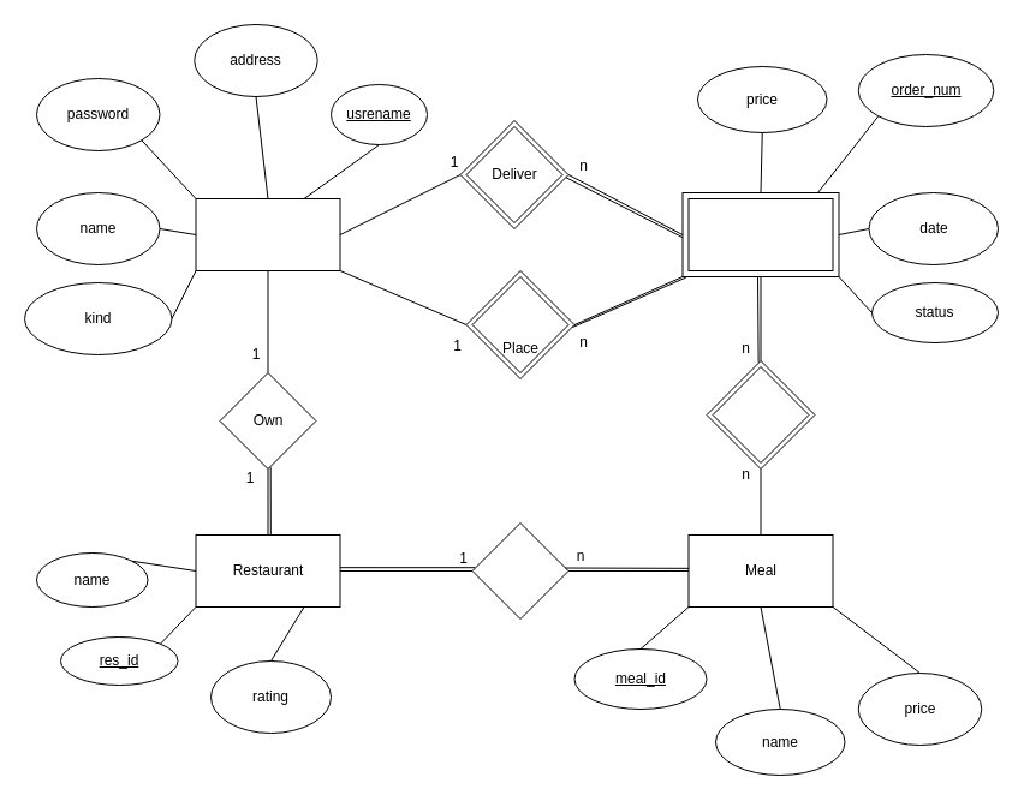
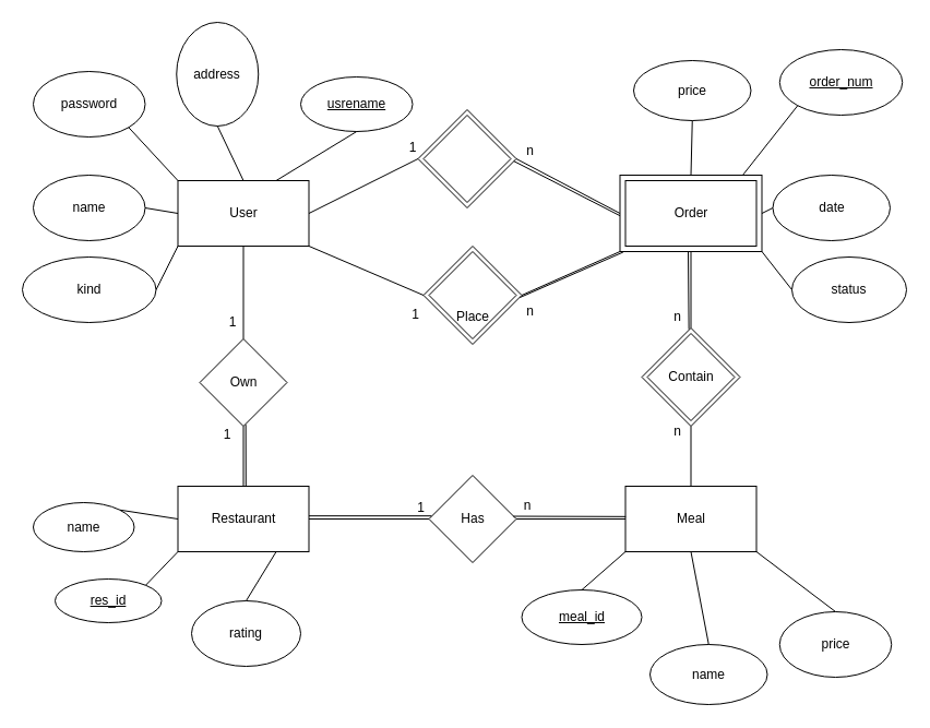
  <mxCell id="0" />
  <mxCell id="1" parent="0" />
  <mxCell id="2" value="" style="rounded=0;whiteSpace=wrap;html=1;fillColor=none;" parent="1" vertex="1"><mxGeometry x="162.5" y="165" width="120" height="60" as="geometry" /></mxCell>
  <mxCell id="3" value="" style="rounded=0;whiteSpace=wrap;html=1;fillColor=none;" parent="1" vertex="1"><mxGeometry x="162.5" y="445" width="120" height="60" as="geometry" /></mxCell>
  <mxCell id="4" value="" style="rounded=0;whiteSpace=wrap;html=1;fillColor=none;" parent="1" vertex="1"><mxGeometry x="572.5" y="165" width="120" height="60" as="geometry" /></mxCell>
  <mxCell id="5" value="" style="rounded=0;whiteSpace=wrap;html=1;fillColor=none;" parent="1" vertex="1"><mxGeometry x="572.5" y="445" width="120" height="60" as="geometry" /></mxCell>
  <mxCell id="6" value="" style="rounded=0;whiteSpace=wrap;html=1;fillColor=none;" parent="1" vertex="1"><mxGeometry x="567.5" y="160" width="130" height="70" as="geometry" /></mxCell>
  <mxCell id="7" value="" style="rhombus;whiteSpace=wrap;html=1;fillColor=none;direction=west;" parent="1" vertex="1"><mxGeometry x="392.5" y="230" width="80" height="80" as="geometry" /></mxCell>
  <mxCell id="8" value="" style="rhombus;whiteSpace=wrap;html=1;fillColor=none;direction=west;" parent="1" vertex="1"><mxGeometry x="387.5" y="225" width="90" height="90" as="geometry" /></mxCell>
  <mxCell id="9" value="" style="rhombus;whiteSpace=wrap;html=1;fillColor=none;" parent="1" vertex="1"><mxGeometry x="592.5" y="305" width="80" height="80" as="geometry" /></mxCell>
  <mxCell id="10" value="" style="rhombus;whiteSpace=wrap;html=1;fillColor=none;" parent="1" vertex="1"><mxGeometry x="587.5" y="300" width="90" height="90" as="geometry" /></mxCell>
  <mxCell id="11" value="" style="rhombus;whiteSpace=wrap;html=1;fillColor=none;" parent="1" vertex="1"><mxGeometry x="387.5" y="105" width="80" height="80" as="geometry" /></mxCell>
  <mxCell id="12" value="" style="rhombus;whiteSpace=wrap;html=1;fillColor=none;" parent="1" vertex="1"><mxGeometry x="382.5" y="100" width="90" height="90" as="geometry" /></mxCell>
  <mxCell id="13" value="" style="endArrow=none;html=1;rounded=0;entryX=0;entryY=0.5;entryDx=0;entryDy=0;exitX=1;exitY=0.5;exitDx=0;exitDy=0;" parent="1" source="2" target="12" edge="1"><mxGeometry width="50" height="50" relative="1" as="geometry"><mxPoint x="282.5" y="165" as="sourcePoint" /><mxPoint x="332.5" y="115" as="targetPoint" /></mxGeometry></mxCell>
  <mxCell id="14" value="" style="endArrow=none;html=1;rounded=0;exitX=1;exitY=0.5;exitDx=0;exitDy=0;entryX=0;entryY=0.5;entryDx=0;entryDy=0;" parent="1" source="12" target="6" edge="1"><mxGeometry width="50" height="50" relative="1" as="geometry"><mxPoint x="492.5" y="125" as="sourcePoint" /><mxPoint x="542.5" y="75" as="targetPoint" /></mxGeometry></mxCell>
  <mxCell id="15" value="" style="endArrow=none;html=1;rounded=0;entryX=0;entryY=0.531;entryDx=0;entryDy=0;entryPerimeter=0;exitX=0.975;exitY=0.524;exitDx=0;exitDy=0;exitPerimeter=0;" parent="1" source="12" target="6" edge="1"><mxGeometry width="50" height="50" relative="1" as="geometry"><mxPoint x="472.5" y="147" as="sourcePoint" /><mxPoint x="512.5" y="175" as="targetPoint" /></mxGeometry></mxCell>
  <mxCell id="16" value="" style="endArrow=none;html=1;rounded=0;exitX=1;exitY=1;exitDx=0;exitDy=0;entryX=1;entryY=0.5;entryDx=0;entryDy=0;" parent="1" source="2" target="8" edge="1"><mxGeometry width="50" height="50" relative="1" as="geometry"><mxPoint x="292.5" y="285" as="sourcePoint" /><mxPoint x="342.5" y="235" as="targetPoint" /></mxGeometry></mxCell>
  <mxCell id="17" value="" style="endArrow=none;html=1;rounded=0;exitX=0;exitY=0.5;exitDx=0;exitDy=0;entryX=0;entryY=1;entryDx=0;entryDy=0;" parent="1" source="8" target="6" edge="1"><mxGeometry width="50" height="50" relative="1" as="geometry"><mxPoint x="512.5" y="305" as="sourcePoint" /><mxPoint x="562.5" y="255" as="targetPoint" /></mxGeometry></mxCell>
  <mxCell id="18" value="" style="endArrow=none;html=1;rounded=0;exitX=0.019;exitY=0.477;exitDx=0;exitDy=0;exitPerimeter=0;entryX=0.022;entryY=1.008;entryDx=0;entryDy=0;entryPerimeter=0;" parent="1" source="8" target="6" edge="1"><mxGeometry width="50" height="50" relative="1" as="geometry"><mxPoint x="522.5" y="305" as="sourcePoint" /><mxPoint x="572.5" y="231" as="targetPoint" /></mxGeometry></mxCell>
  <mxCell id="19" value="" style="endArrow=none;html=1;rounded=0;exitX=0.5;exitY=0;exitDx=0;exitDy=0;entryX=0.5;entryY=1;entryDx=0;entryDy=0;" parent="1" source="10" target="6" edge="1"><mxGeometry width="50" height="50" relative="1" as="geometry"><mxPoint x="602.5" y="295" as="sourcePoint" /><mxPoint x="652.5" y="245" as="targetPoint" /></mxGeometry></mxCell>
  <mxCell id="20" value="" style="endArrow=none;html=1;rounded=0;exitX=0.479;exitY=0.013;exitDx=0;exitDy=0;exitPerimeter=0;entryX=0.481;entryY=1.007;entryDx=0;entryDy=0;entryPerimeter=0;" parent="1" source="10" target="6" edge="1"><mxGeometry width="50" height="50" relative="1" as="geometry"><mxPoint x="572.5" y="315" as="sourcePoint" /><mxPoint x="622.5" y="265" as="targetPoint" /></mxGeometry></mxCell>
  <mxCell id="21" value="" style="endArrow=none;html=1;rounded=0;entryX=0.5;entryY=1;entryDx=0;entryDy=0;exitX=0.5;exitY=0;exitDx=0;exitDy=0;" parent="1" source="5" target="10" edge="1"><mxGeometry width="50" height="50" relative="1" as="geometry"><mxPoint x="502.5" y="425" as="sourcePoint" /><mxPoint x="552.5" y="375" as="targetPoint" /></mxGeometry></mxCell>
  <mxCell id="22" value="" style="rhombus;whiteSpace=wrap;html=1;fillColor=none;" parent="1" vertex="1"><mxGeometry x="392.5" y="435" width="80" height="80" as="geometry" /></mxCell>
  <mxCell id="23" value="" style="endArrow=none;html=1;rounded=0;exitX=1;exitY=0.5;exitDx=0;exitDy=0;entryX=0;entryY=0.5;entryDx=0;entryDy=0;" parent="1" source="3" target="22" edge="1"><mxGeometry width="50" height="50" relative="1" as="geometry"><mxPoint x="302.5" y="465" as="sourcePoint" /><mxPoint x="352.5" y="415" as="targetPoint" /></mxGeometry></mxCell>
  <mxCell id="24" value="" style="endArrow=none;html=1;rounded=0;exitX=0.966;exitY=0.469;exitDx=0;exitDy=0;exitPerimeter=0;entryX=0.002;entryY=0.464;entryDx=0;entryDy=0;entryPerimeter=0;" parent="1" source="22" target="5" edge="1"><mxGeometry width="50" height="50" relative="1" as="geometry"><mxPoint x="502.5" y="465" as="sourcePoint" /><mxPoint x="542.5" y="425" as="targetPoint" /></mxGeometry></mxCell>
  <mxCell id="25" value="" style="endArrow=none;html=1;rounded=0;exitX=1;exitY=0.5;exitDx=0;exitDy=0;entryX=0;entryY=0.5;entryDx=0;entryDy=0;" parent="1" source="22" target="5" edge="1"><mxGeometry width="50" height="50" relative="1" as="geometry"><mxPoint x="492.5" y="465" as="sourcePoint" /><mxPoint x="542.5" y="415" as="targetPoint" /></mxGeometry></mxCell>
  <mxCell id="26" value="" style="endArrow=none;html=1;rounded=0;exitX=1;exitY=0.453;exitDx=0;exitDy=0;exitPerimeter=0;entryX=0.029;entryY=0.465;entryDx=0;entryDy=0;entryPerimeter=0;" parent="1" source="3" target="22" edge="1"><mxGeometry width="50" height="50" relative="1" as="geometry"><mxPoint x="312.5" y="445" as="sourcePoint" /><mxPoint x="362.5" y="395" as="targetPoint" /></mxGeometry></mxCell>
+ <mxCell id="27" value="User" style="text;html=1;align=center;verticalAlign=middle;whiteSpace=wrap;rounded=0;" parent="1" vertex="1"><mxGeometry x="192.5" y="180" width="60" height="30" as="geometry" /></mxCell>
  <mxCell id="28" value="Place" style="text;html=1;align=center;verticalAlign=middle;whiteSpace=wrap;rounded=0;" parent="1" vertex="1"><mxGeometry x="402.5" y="275" width="60" height="30" as="geometry" /></mxCell>
- <mxCell id="29" value="Deliver" style="text;html=1;align=center;verticalAlign=middle;whiteSpace=wrap;rounded=0;" parent="1" vertex="1"><mxGeometry x="397.5" y="130" width="60" height="30" as="geometry" /></mxCell>
+ <mxCell id="30" value="Order" style="text;html=1;align=center;verticalAlign=middle;whiteSpace=wrap;rounded=0;" parent="1" vertex="1"><mxGeometry x="602.5" y="180" width="60" height="30" as="geometry" /></mxCell>
+ <mxCell id="31" value="Contain" style="text;html=1;align=center;verticalAlign=middle;whiteSpace=wrap;rounded=0;" parent="1" vertex="1"><mxGeometry x="602.5" y="330" width="60" height="30" as="geometry" /></mxCell>
+ <mxCell id="32" value="Has" style="text;html=1;align=center;verticalAlign=middle;whiteSpace=wrap;rounded=0;" parent="1" vertex="1"><mxGeometry x="402.5" y="460" width="60" height="30" as="geometry" /></mxCell>
  <mxCell id="33" value="Restaurant" style="text;html=1;align=center;verticalAlign=middle;whiteSpace=wrap;rounded=0;direction=south;" parent="1" vertex="1"><mxGeometry x="207.5" y="445" width="30" height="60" as="geometry" /></mxCell>
  <mxCell id="34" value="Meal" style="text;html=1;align=center;verticalAlign=middle;whiteSpace=wrap;rounded=0;" parent="1" vertex="1"><mxGeometry x="602.5" y="460" width="60" height="30" as="geometry" /></mxCell>
  <mxCell id="35" value="Own" style="rhombus;whiteSpace=wrap;html=1;fillColor=none;" vertex="1" parent="1"><mxGeometry x="182.5" y="310" width="80" height="80" as="geometry" /></mxCell>
  <mxCell id="36" value="" style="endArrow=none;html=1;rounded=0;exitX=0;exitY=0.5;exitDx=0;exitDy=0;entryX=0.5;entryY=1;entryDx=0;entryDy=0;" edge="1" parent="1" source="33" target="35"><mxGeometry width="50" height="50" relative="1" as="geometry"><mxPoint x="262.5" y="425" as="sourcePoint" /><mxPoint x="312.5" y="375" as="targetPoint" /></mxGeometry></mxCell>
  <mxCell id="37" value="" style="endArrow=none;html=1;rounded=0;exitX=0.5;exitY=0;exitDx=0;exitDy=0;entryX=0.5;entryY=1;entryDx=0;entryDy=0;" edge="1" parent="1" source="35" target="2"><mxGeometry width="50" height="50" relative="1" as="geometry"><mxPoint x="202.5" y="295" as="sourcePoint" /><mxPoint x="252.5" y="245" as="targetPoint" /></mxGeometry></mxCell>
  <mxCell id="38" value="" style="endArrow=none;html=1;rounded=0;exitX=0.009;exitY=0.423;exitDx=0;exitDy=0;exitPerimeter=0;entryX=0.527;entryY=0.983;entryDx=0;entryDy=0;entryPerimeter=0;" edge="1" parent="1" source="33" target="35"><mxGeometry width="50" height="50" relative="1" as="geometry"><mxPoint x="242.5" y="435" as="sourcePoint" /><mxPoint x="292.5" y="385" as="targetPoint" /></mxGeometry></mxCell>
  <mxCell id="39" value="1" style="text;html=1;align=center;verticalAlign=middle;whiteSpace=wrap;rounded=0;" vertex="1" parent="1"><mxGeometry x="202.5" y="285" width="20" height="20" as="geometry" /></mxCell>
  <mxCell id="40" value="n" style="text;html=1;align=center;verticalAlign=middle;whiteSpace=wrap;rounded=0;" vertex="1" parent="1"><mxGeometry x="472.5" y="455" width="20" height="15" as="geometry" /></mxCell>
  <mxCell id="41" value="n" style="text;html=1;align=center;verticalAlign=middle;whiteSpace=wrap;rounded=0;" vertex="1" parent="1"><mxGeometry x="477.5" y="130" width="15" height="15" as="geometry" /></mxCell>
  <mxCell id="42" value="n" style="text;html=1;align=center;verticalAlign=middle;whiteSpace=wrap;rounded=0;" vertex="1" parent="1"><mxGeometry x="612.5" y="385" width="15" height="20" as="geometry" /></mxCell>
  <mxCell id="43" value="n" style="text;html=1;align=center;verticalAlign=middle;whiteSpace=wrap;rounded=0;" vertex="1" parent="1"><mxGeometry x="612.5" y="280" width="15" height="20" as="geometry" /></mxCell>
  <mxCell id="44" value="1" style="text;html=1;align=center;verticalAlign=middle;whiteSpace=wrap;rounded=0;" vertex="1" parent="1"><mxGeometry x="377.5" y="455" width="15" height="20" as="geometry" /></mxCell>
  <mxCell id="45" value="n" style="text;html=1;align=center;verticalAlign=middle;whiteSpace=wrap;rounded=0;" vertex="1" parent="1"><mxGeometry x="477.5" y="275" width="15" height="20" as="geometry" /></mxCell>
  <mxCell id="46" value="1" style="text;html=1;align=center;verticalAlign=middle;whiteSpace=wrap;rounded=0;" vertex="1" parent="1"><mxGeometry x="372.5" y="280" width="15" height="15" as="geometry" /></mxCell>
  <mxCell id="47" value="1" style="text;html=1;align=center;verticalAlign=middle;whiteSpace=wrap;rounded=0;" vertex="1" parent="1"><mxGeometry x="372.5" y="125" width="10" height="20" as="geometry" /></mxCell>
  <mxCell id="48" value="1" style="text;html=1;align=center;verticalAlign=middle;whiteSpace=wrap;rounded=0;" vertex="1" parent="1"><mxGeometry x="202.5" y="390" width="10" height="15" as="geometry" /></mxCell>
- <mxCell id="49" value="&lt;u&gt;usrename&lt;/u&gt;" style="ellipse;whiteSpace=wrap;html=1;fillColor=none;" vertex="1" parent="1"><mxGeometry x="275" y="70" width="80" height="50" as="geometry" /></mxCell>
+ <mxCell id="49" value="&lt;u&gt;usrename&lt;/u&gt;" style="ellipse;whiteSpace=wrap;html=1;fillColor=none;" vertex="1" parent="1"><mxGeometry x="275" y="70" width="102.5" height="50" as="geometry" /></mxCell>
  <mxCell id="50" value="name" style="ellipse;whiteSpace=wrap;html=1;fillColor=none;" vertex="1" parent="1"><mxGeometry x="30" y="160" width="102.5" height="60" as="geometry" /></mxCell>
- <mxCell id="51" value="address" style="ellipse;whiteSpace=wrap;html=1;fillColor=none;" vertex="1" parent="1"><mxGeometry x="161.25" y="20" width="102.5" height="60" as="geometry" /></mxCell>
+ <mxCell id="51" value="address" style="ellipse;whiteSpace=wrap;html=1;fillColor=none;" vertex="1" parent="1"><mxGeometry x="161.25" y="20" width="75" height="95" as="geometry" /></mxCell>
  <mxCell id="52" value="&lt;u&gt;order_num&lt;/u&gt;" style="ellipse;whiteSpace=wrap;html=1;fillColor=none;" vertex="1" parent="1"><mxGeometry x="713.75" y="45" width="112.5" height="60" as="geometry" /></mxCell>
- <mxCell id="53" value="date" style="ellipse;whiteSpace=wrap;html=1;fillColor=none;" vertex="1" parent="1"><mxGeometry x="722.5" y="160" width="107.5" height="60" as="geometry" /></mxCell>
+ <mxCell id="53" value="date" style="ellipse;whiteSpace=wrap;html=1;fillColor=none;" vertex="1" parent="1"><mxGeometry x="707.5" y="160" width="107.5" height="60" as="geometry" /></mxCell>
  <mxCell id="54" value="password" style="ellipse;whiteSpace=wrap;html=1;fillColor=none;" vertex="1" parent="1"><mxGeometry x="30" y="65" width="102.5" height="60" as="geometry" /></mxCell>
  <mxCell id="55" value="" style="endArrow=none;html=1;rounded=0;exitX=1;exitY=0.5;exitDx=0;exitDy=0;entryX=0;entryY=1;entryDx=0;entryDy=0;" edge="1" parent="1" source="68" target="2"><mxGeometry width="50" height="50" relative="1" as="geometry"><mxPoint x="150" y="290" as="sourcePoint" /><mxPoint x="200" y="240" as="targetPoint" /></mxGeometry></mxCell>
  <mxCell id="56" value="" style="endArrow=none;html=1;rounded=0;exitX=0.865;exitY=0;exitDx=0;exitDy=0;exitPerimeter=0;entryX=0;entryY=1;entryDx=0;entryDy=0;" edge="1" parent="1" source="6" target="52"><mxGeometry width="50" height="50" relative="1" as="geometry"><mxPoint x="382.5" y="0" as="sourcePoint" /><mxPoint x="432.5" y="-50" as="targetPoint" /></mxGeometry></mxCell>
  <mxCell id="57" value="" style="endArrow=none;html=1;rounded=0;exitX=0.5;exitY=0;exitDx=0;exitDy=0;entryX=0.5;entryY=1;entryDx=0;entryDy=0;" edge="1" parent="1" source="6" target="65"><mxGeometry width="50" height="50" relative="1" as="geometry"><mxPoint x="595" y="40" as="sourcePoint" /><mxPoint x="645" y="-10" as="targetPoint" /></mxGeometry></mxCell>
  <mxCell id="58" value="" style="endArrow=none;html=1;rounded=0;exitX=1;exitY=0.5;exitDx=0;exitDy=0;entryX=0;entryY=0.5;entryDx=0;entryDy=0;" edge="1" parent="1" source="50" target="2"><mxGeometry width="50" height="50" relative="1" as="geometry"><mxPoint x="100" y="295" as="sourcePoint" /><mxPoint x="150" y="245" as="targetPoint" /></mxGeometry></mxCell>
  <mxCell id="59" value="" style="endArrow=none;html=1;rounded=0;exitX=0;exitY=0;exitDx=0;exitDy=0;entryX=1;entryY=1;entryDx=0;entryDy=0;" edge="1" parent="1" source="2" target="54"><mxGeometry width="50" height="50" relative="1" as="geometry"><mxPoint x="142.5" y="150" as="sourcePoint" /><mxPoint x="192.5" y="100" as="targetPoint" /></mxGeometry></mxCell>
  <mxCell id="60" value="" style="endArrow=none;html=1;rounded=0;exitX=0.75;exitY=0;exitDx=0;exitDy=0;entryX=0.5;entryY=1;entryDx=0;entryDy=0;" edge="1" parent="1" source="2" target="49"><mxGeometry width="50" height="50" relative="1" as="geometry"><mxPoint x="252.5" y="160" as="sourcePoint" /><mxPoint x="302.5" y="110" as="targetPoint" /></mxGeometry></mxCell>
  <mxCell id="61" value="" style="endArrow=none;html=1;rounded=0;exitX=0.5;exitY=0;exitDx=0;exitDy=0;entryX=0.5;entryY=1;entryDx=0;entryDy=0;" edge="1" parent="1" source="2" target="51"><mxGeometry width="50" height="50" relative="1" as="geometry"><mxPoint x="207.5" y="155" as="sourcePoint" /><mxPoint x="257.5" y="105" as="targetPoint" /></mxGeometry></mxCell>
  <mxCell id="62" value="name" style="ellipse;whiteSpace=wrap;html=1;fillColor=none;" vertex="1" parent="1"><mxGeometry x="30" y="460" width="92.5" height="45" as="geometry" /></mxCell>
  <mxCell id="63" value="&lt;u&gt;meal_id&lt;/u&gt;" style="ellipse;whiteSpace=wrap;html=1;fillColor=none;" vertex="1" parent="1"><mxGeometry x="477.5" y="540" width="110" height="50" as="geometry" /></mxCell>
  <mxCell id="64" value="name" style="ellipse;whiteSpace=wrap;html=1;fillColor=none;" vertex="1" parent="1"><mxGeometry x="595" y="590" width="107.5" height="55" as="geometry" /></mxCell>
  <mxCell id="65" value="price" style="ellipse;whiteSpace=wrap;html=1;fillColor=none;" vertex="1" parent="1"><mxGeometry x="580" y="55" width="107.5" height="55" as="geometry" /></mxCell>
  <mxCell id="66" value="price" style="ellipse;whiteSpace=wrap;html=1;fillColor=none;" vertex="1" parent="1"><mxGeometry x="713.75" y="560" width="102.5" height="60" as="geometry" /></mxCell>
- <mxCell id="67" value="status" style="ellipse;whiteSpace=wrap;html=1;fillColor=none;" vertex="1" parent="1"><mxGeometry x="725" y="235" width="105" height="50" as="geometry" /></mxCell>
+ <mxCell id="67" value="status" style="ellipse;whiteSpace=wrap;html=1;fillColor=none;" vertex="1" parent="1"><mxGeometry x="725" y="235" width="105" height="60" as="geometry" /></mxCell>
  <mxCell id="68" value="kind" style="ellipse;whiteSpace=wrap;html=1;fillColor=none;" vertex="1" parent="1"><mxGeometry x="20" y="235" width="122.5" height="60" as="geometry" /></mxCell>
  <mxCell id="69" value="rating" style="ellipse;whiteSpace=wrap;html=1;fillColor=none;" vertex="1" parent="1"><mxGeometry x="175" y="550" width="100" height="60" as="geometry" /></mxCell>
  <mxCell id="70" value="" style="endArrow=none;html=1;rounded=0;exitX=0;exitY=0.5;exitDx=0;exitDy=0;entryX=1;entryY=1;entryDx=0;entryDy=0;" edge="1" parent="1" source="67" target="6"><mxGeometry width="50" height="50" relative="1" as="geometry"><mxPoint x="530" y="220" as="sourcePoint" /><mxPoint x="580" y="170" as="targetPoint" /></mxGeometry></mxCell>
  <mxCell id="71" value="" style="endArrow=none;html=1;rounded=0;exitX=0;exitY=0.5;exitDx=0;exitDy=0;entryX=1;entryY=0.5;entryDx=0;entryDy=0;" edge="1" parent="1" source="53" target="6"><mxGeometry width="50" height="50" relative="1" as="geometry"><mxPoint x="530" y="240" as="sourcePoint" /><mxPoint x="580" y="190" as="targetPoint" /></mxGeometry></mxCell>
  <mxCell id="72" value="" style="endArrow=none;html=1;rounded=0;exitX=0.5;exitY=0;exitDx=0;exitDy=0;entryX=0;entryY=1;entryDx=0;entryDy=0;" edge="1" parent="1" source="63" target="5"><mxGeometry width="50" height="50" relative="1" as="geometry"><mxPoint x="530" y="360" as="sourcePoint" /><mxPoint x="580" y="310" as="targetPoint" /></mxGeometry></mxCell>
  <mxCell id="73" value="" style="endArrow=none;html=1;rounded=0;exitX=0.5;exitY=0;exitDx=0;exitDy=0;entryX=0.5;entryY=1;entryDx=0;entryDy=0;" edge="1" parent="1" source="64" target="5"><mxGeometry width="50" height="50" relative="1" as="geometry"><mxPoint x="530" y="360" as="sourcePoint" /><mxPoint x="580" y="310" as="targetPoint" /></mxGeometry></mxCell>
  <mxCell id="74" value="" style="endArrow=none;html=1;rounded=0;exitX=0.5;exitY=0;exitDx=0;exitDy=0;entryX=1;entryY=1;entryDx=0;entryDy=0;" edge="1" parent="1" source="66" target="5"><mxGeometry width="50" height="50" relative="1" as="geometry"><mxPoint x="760" y="540" as="sourcePoint" /><mxPoint x="810" y="490" as="targetPoint" /></mxGeometry></mxCell>
  <mxCell id="75" value="" style="endArrow=none;html=1;rounded=0;exitX=1;exitY=0;exitDx=0;exitDy=0;entryX=0;entryY=0.5;entryDx=0;entryDy=0;" edge="1" parent="1" source="62" target="3"><mxGeometry width="50" height="50" relative="1" as="geometry"><mxPoint x="100" y="450" as="sourcePoint" /><mxPoint x="150" y="400" as="targetPoint" /></mxGeometry></mxCell>
  <mxCell id="76" value="" style="endArrow=none;html=1;rounded=0;exitX=0.5;exitY=0;exitDx=0;exitDy=0;entryX=0.75;entryY=1;entryDx=0;entryDy=0;" edge="1" parent="1" source="69" target="3"><mxGeometry width="50" height="50" relative="1" as="geometry"><mxPoint x="530" y="630" as="sourcePoint" /><mxPoint x="580" y="580" as="targetPoint" /></mxGeometry></mxCell>
  <mxCell id="77" value="&lt;u&gt;res_id&lt;/u&gt;" style="ellipse;whiteSpace=wrap;html=1;fillColor=none;" vertex="1" parent="1"><mxGeometry x="50" y="530" width="97.5" height="40" as="geometry" /></mxCell>
  <mxCell id="78" value="" style="endArrow=none;html=1;rounded=0;exitX=1;exitY=0;exitDx=0;exitDy=0;entryX=0;entryY=1;entryDx=0;entryDy=0;" edge="1" parent="1" source="77" target="3"><mxGeometry width="50" height="50" relative="1" as="geometry"><mxPoint x="530" y="360" as="sourcePoint" /><mxPoint x="580" y="310" as="targetPoint" /></mxGeometry></mxCell>
